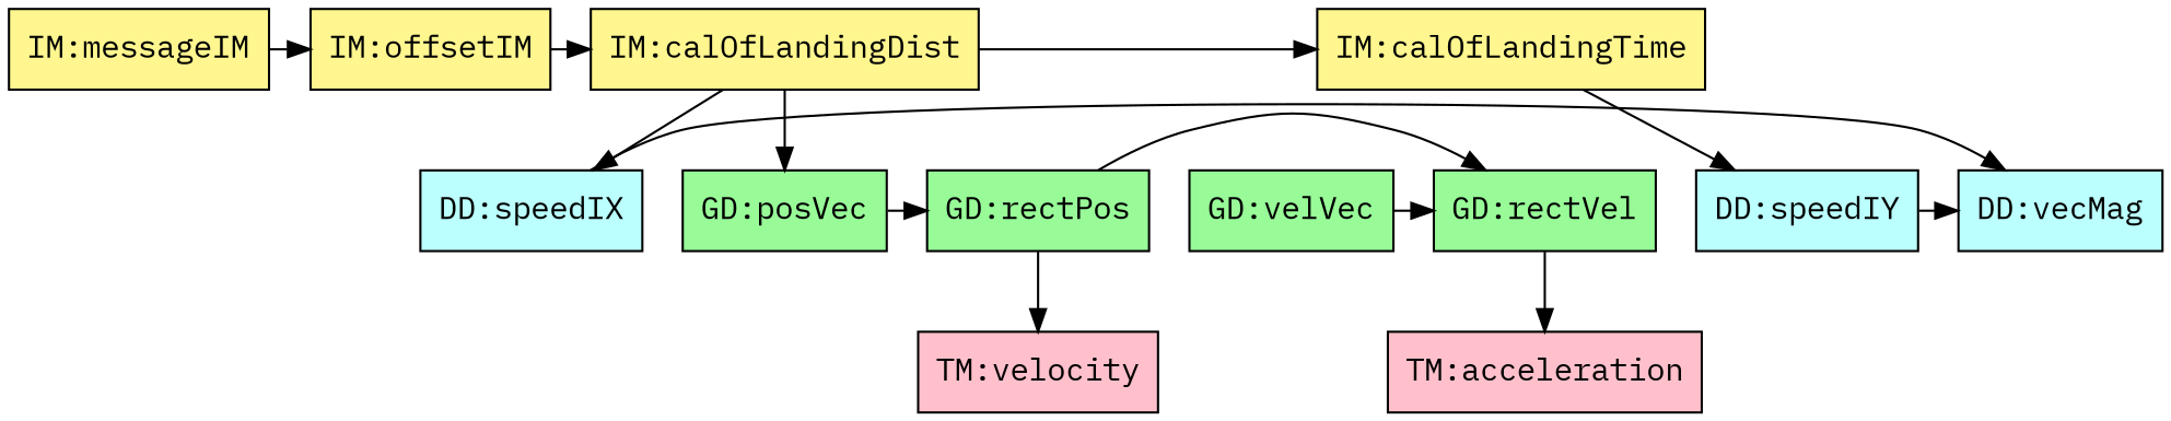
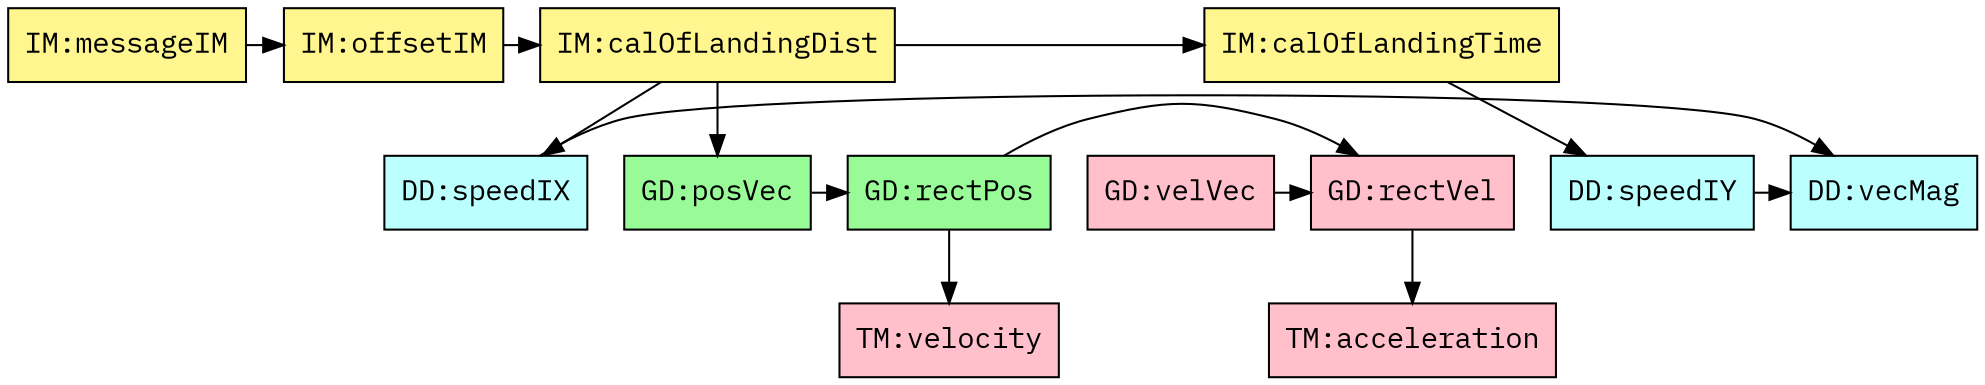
  digraph {
    fontname="IBM Plex Mono"
    node [color=black fillcolor=palegreen fontname="IBM Plex Mono" shape=box style=filled]
    edge [fontname="IBM Plex Mono" headport=theory tailport=theory]
    n1 [fillcolor=paleturquoise1 label="DD:speedIX"]
    n2 [fillcolor=paleturquoise1 label="DD:vecMag"]
    n3 [fillcolor=paleturquoise1 label="DD:speedIY"]
    n4 [fillcolor=pink label="TM:acceleration"]
    n5 [fillcolor=pink label="TM:velocity"]
-   n6 [label="GD:rectVel"]
+   n6 [fillcolor=pink label="GD:rectVel"]
    n7 [label="GD:rectPos"]
-   n8 [label="GD:velVec"]
+   n8 [fillcolor=pink label="GD:velVec"]
    n9 [label="GD:posVec"]
    n10 [fillcolor=khaki1 label="IM:calOfLandingTime"]
    n11 [fillcolor=khaki1 label="IM:calOfLandingDist"]
    n12 [fillcolor=khaki1 label="IM:offsetIM"]
    n13 [fillcolor=khaki1 label="IM:messageIM"]
    subgraph sub_1 {
      rank=same
      n1
      n2
      n3
    }
    subgraph sub_2 {
      rank=same
      n4
      n5
    }
    subgraph sub_3 {
      rank=same
      n6
      n7
      n8
      n9
    }
    subgraph sub_4 {
      rank=same
      n10
      n11
      n12
      n13
    }
    n1 -> n2
    n3 -> n2
    n6 -> n4
    n7 -> n5
    n7 -> n6
    n8 -> n6
    n9 -> n7
    n10 -> n3
    n11 -> n1
    n11 -> n9
    n11 -> n10
    n12 -> n11
    n13 -> n12
  }
